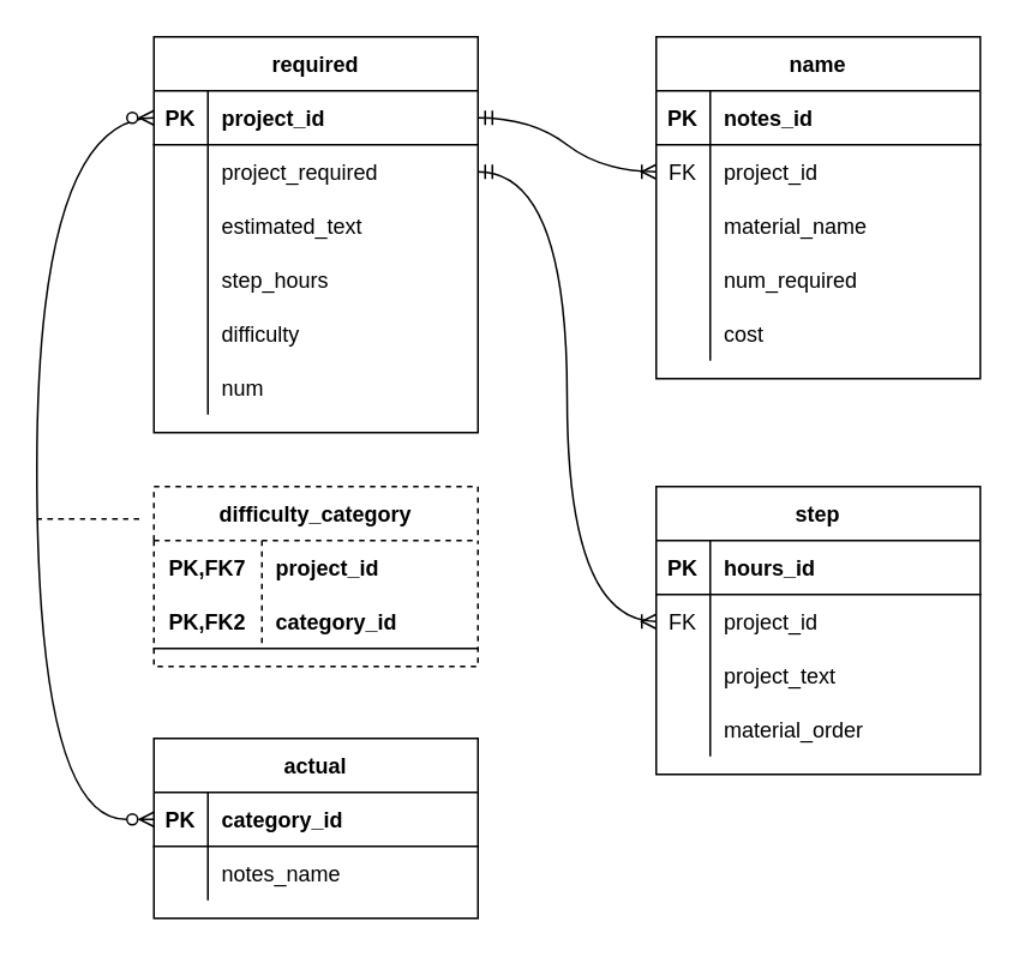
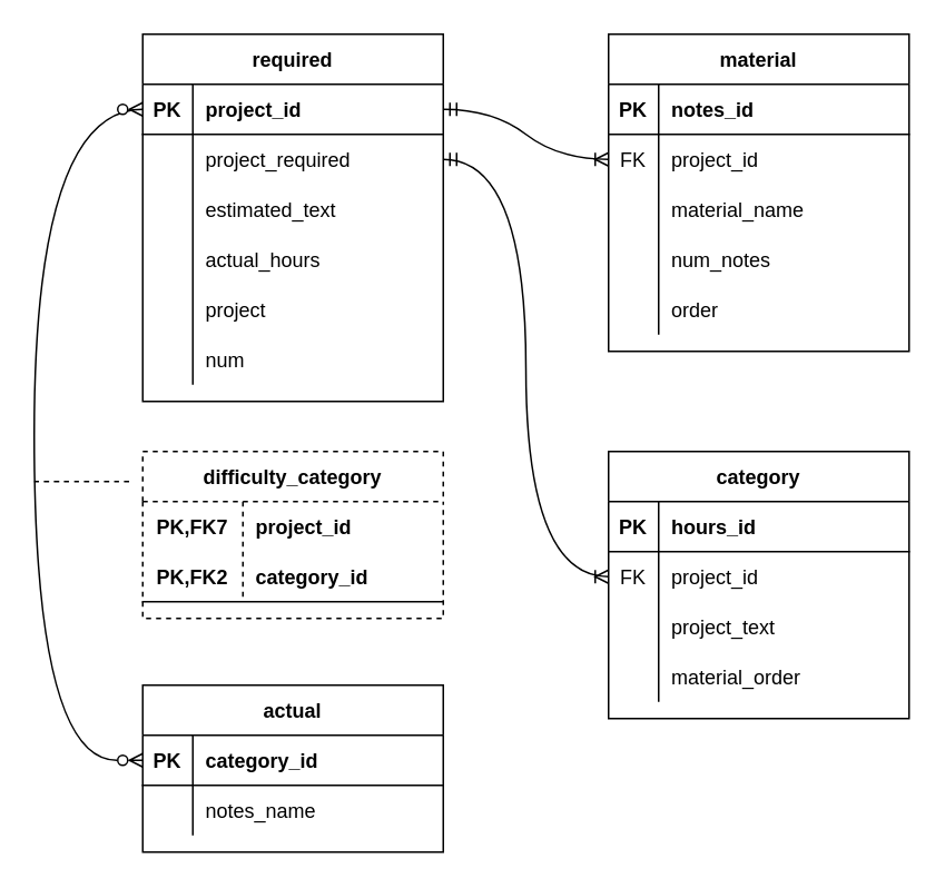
  <mxCell id="0" />
  <mxCell id="1" parent="0" />
  <mxCell id="2" value="required" style="shape=table;startSize=30;container=1;collapsible=1;childLayout=tableLayout;fixedRows=1;rowLines=0;fontStyle=1;align=center;resizeLast=1;" vertex="1" parent="1"><mxGeometry x="85" y="20" width="180" height="220" as="geometry" /></mxCell>
  <mxCell id="3" value="" style="shape=tableRow;horizontal=0;startSize=0;swimlaneHead=0;swimlaneBody=0;fillColor=none;collapsible=0;dropTarget=0;points=[[0,0.5],[1,0.5]];portConstraint=eastwest;top=0;left=0;right=0;bottom=1;" vertex="1" parent="2"><mxGeometry y="30" width="180" height="30" as="geometry" /></mxCell>
  <mxCell id="4" value="PK" style="shape=partialRectangle;connectable=0;fillColor=none;top=0;left=0;bottom=0;right=0;fontStyle=1;overflow=hidden;" vertex="1" parent="3"><mxGeometry width="30" height="30" as="geometry"><mxRectangle width="30" height="30" as="alternateBounds" /></mxGeometry></mxCell>
  <mxCell id="5" value="project_id" style="shape=partialRectangle;connectable=0;fillColor=none;top=0;left=0;bottom=0;right=0;align=left;spacingLeft=6;fontStyle=1;overflow=hidden;" vertex="1" parent="3"><mxGeometry x="30" width="150" height="30" as="geometry"><mxRectangle width="150" height="30" as="alternateBounds" /></mxGeometry></mxCell>
  <mxCell id="6" value="" style="shape=tableRow;horizontal=0;startSize=0;swimlaneHead=0;swimlaneBody=0;fillColor=none;collapsible=0;dropTarget=0;points=[[0,0.5],[1,0.5]];portConstraint=eastwest;top=0;left=0;right=0;bottom=0;" vertex="1" parent="2"><mxGeometry y="60" width="180" height="30" as="geometry" /></mxCell>
  <mxCell id="7" value="" style="shape=partialRectangle;connectable=0;fillColor=none;top=0;left=0;bottom=0;right=0;editable=1;overflow=hidden;" vertex="1" parent="6"><mxGeometry width="30" height="30" as="geometry"><mxRectangle width="30" height="30" as="alternateBounds" /></mxGeometry></mxCell>
  <mxCell id="8" value="project_required" style="shape=partialRectangle;connectable=0;fillColor=none;top=0;left=0;bottom=0;right=0;align=left;spacingLeft=6;overflow=hidden;" vertex="1" parent="6"><mxGeometry x="30" width="150" height="30" as="geometry"><mxRectangle width="150" height="30" as="alternateBounds" /></mxGeometry></mxCell>
  <mxCell id="9" value="" style="shape=tableRow;horizontal=0;startSize=0;swimlaneHead=0;swimlaneBody=0;fillColor=none;collapsible=0;dropTarget=0;points=[[0,0.5],[1,0.5]];portConstraint=eastwest;top=0;left=0;right=0;bottom=0;" vertex="1" parent="2"><mxGeometry y="90" width="180" height="30" as="geometry" /></mxCell>
  <mxCell id="10" value="" style="shape=partialRectangle;connectable=0;fillColor=none;top=0;left=0;bottom=0;right=0;editable=1;overflow=hidden;" vertex="1" parent="9"><mxGeometry width="30" height="30" as="geometry"><mxRectangle width="30" height="30" as="alternateBounds" /></mxGeometry></mxCell>
  <mxCell id="11" value="estimated_text" style="shape=partialRectangle;connectable=0;fillColor=none;top=0;left=0;bottom=0;right=0;align=left;spacingLeft=6;overflow=hidden;" vertex="1" parent="9"><mxGeometry x="30" width="150" height="30" as="geometry"><mxRectangle width="150" height="30" as="alternateBounds" /></mxGeometry></mxCell>
  <mxCell id="12" value="" style="shape=tableRow;horizontal=0;startSize=0;swimlaneHead=0;swimlaneBody=0;fillColor=none;collapsible=0;dropTarget=0;points=[[0,0.5],[1,0.5]];portConstraint=eastwest;top=0;left=0;right=0;bottom=0;" vertex="1" parent="2"><mxGeometry y="120" width="180" height="30" as="geometry" /></mxCell>
  <mxCell id="13" value="" style="shape=partialRectangle;connectable=0;fillColor=none;top=0;left=0;bottom=0;right=0;editable=1;overflow=hidden;" vertex="1" parent="12"><mxGeometry width="30" height="30" as="geometry"><mxRectangle width="30" height="30" as="alternateBounds" /></mxGeometry></mxCell>
- <mxCell id="14" value="step_hours" style="shape=partialRectangle;connectable=0;fillColor=none;top=0;left=0;bottom=0;right=0;align=left;spacingLeft=6;overflow=hidden;" vertex="1" parent="12"><mxGeometry x="30" width="150" height="30" as="geometry"><mxRectangle width="150" height="30" as="alternateBounds" /></mxGeometry></mxCell>
+ <mxCell id="14" value="actual_hours" style="shape=partialRectangle;connectable=0;fillColor=none;top=0;left=0;bottom=0;right=0;align=left;spacingLeft=6;overflow=hidden;" vertex="1" parent="12"><mxGeometry x="30" width="150" height="30" as="geometry"><mxRectangle width="150" height="30" as="alternateBounds" /></mxGeometry></mxCell>
  <mxCell id="15" style="shape=tableRow;horizontal=0;startSize=0;swimlaneHead=0;swimlaneBody=0;fillColor=none;collapsible=0;dropTarget=0;points=[[0,0.5],[1,0.5]];portConstraint=eastwest;top=0;left=0;right=0;bottom=0;" vertex="1" parent="2"><mxGeometry y="150" width="180" height="30" as="geometry" /></mxCell>
  <mxCell id="16" style="shape=partialRectangle;connectable=0;fillColor=none;top=0;left=0;bottom=0;right=0;editable=1;overflow=hidden;" vertex="1" parent="15"><mxGeometry width="30" height="30" as="geometry"><mxRectangle width="30" height="30" as="alternateBounds" /></mxGeometry></mxCell>
- <mxCell id="17" value="difficulty" style="shape=partialRectangle;connectable=0;fillColor=none;top=0;left=0;bottom=0;right=0;align=left;spacingLeft=6;overflow=hidden;" vertex="1" parent="15"><mxGeometry x="30" width="150" height="30" as="geometry"><mxRectangle width="150" height="30" as="alternateBounds" /></mxGeometry></mxCell>
+ <mxCell id="17" value="project" style="shape=partialRectangle;connectable=0;fillColor=none;top=0;left=0;bottom=0;right=0;align=left;spacingLeft=6;overflow=hidden;" vertex="1" parent="15"><mxGeometry x="30" width="150" height="30" as="geometry"><mxRectangle width="150" height="30" as="alternateBounds" /></mxGeometry></mxCell>
  <mxCell id="18" style="shape=tableRow;horizontal=0;startSize=0;swimlaneHead=0;swimlaneBody=0;fillColor=none;collapsible=0;dropTarget=0;points=[[0,0.5],[1,0.5]];portConstraint=eastwest;top=0;left=0;right=0;bottom=0;" vertex="1" parent="2"><mxGeometry y="180" width="180" height="30" as="geometry" /></mxCell>
  <mxCell id="19" style="shape=partialRectangle;connectable=0;fillColor=none;top=0;left=0;bottom=0;right=0;editable=1;overflow=hidden;" vertex="1" parent="18"><mxGeometry width="30" height="30" as="geometry"><mxRectangle width="30" height="30" as="alternateBounds" /></mxGeometry></mxCell>
  <mxCell id="20" value="num" style="shape=partialRectangle;connectable=0;fillColor=none;top=0;left=0;bottom=0;right=0;align=left;spacingLeft=6;overflow=hidden;" vertex="1" parent="18"><mxGeometry x="30" width="150" height="30" as="geometry"><mxRectangle width="150" height="30" as="alternateBounds" /></mxGeometry></mxCell>
- <mxCell id="21" value="name" style="shape=table;startSize=30;container=1;collapsible=1;childLayout=tableLayout;fixedRows=1;rowLines=0;fontStyle=1;align=center;resizeLast=1;" vertex="1" parent="1"><mxGeometry x="364" y="20" width="180" height="190" as="geometry" /></mxCell>
+ <mxCell id="21" value="material" style="shape=table;startSize=30;container=1;collapsible=1;childLayout=tableLayout;fixedRows=1;rowLines=0;fontStyle=1;align=center;resizeLast=1;" vertex="1" parent="1"><mxGeometry x="364" y="20" width="180" height="190" as="geometry" /></mxCell>
  <mxCell id="22" value="" style="shape=tableRow;horizontal=0;startSize=0;swimlaneHead=0;swimlaneBody=0;fillColor=none;collapsible=0;dropTarget=0;points=[[0,0.5],[1,0.5]];portConstraint=eastwest;top=0;left=0;right=0;bottom=1;" vertex="1" parent="21"><mxGeometry y="30" width="180" height="30" as="geometry" /></mxCell>
  <mxCell id="23" value="PK" style="shape=partialRectangle;connectable=0;fillColor=none;top=0;left=0;bottom=0;right=0;fontStyle=1;overflow=hidden;" vertex="1" parent="22"><mxGeometry width="30" height="30" as="geometry"><mxRectangle width="30" height="30" as="alternateBounds" /></mxGeometry></mxCell>
  <mxCell id="24" value="notes_id" style="shape=partialRectangle;connectable=0;fillColor=none;top=0;left=0;bottom=0;right=0;align=left;spacingLeft=6;fontStyle=1;overflow=hidden;" vertex="1" parent="22"><mxGeometry x="30" width="150" height="30" as="geometry"><mxRectangle width="150" height="30" as="alternateBounds" /></mxGeometry></mxCell>
  <mxCell id="25" value="" style="shape=tableRow;horizontal=0;startSize=0;swimlaneHead=0;swimlaneBody=0;fillColor=none;collapsible=0;dropTarget=0;points=[[0,0.5],[1,0.5]];portConstraint=eastwest;top=0;left=0;right=0;bottom=0;" vertex="1" parent="21"><mxGeometry y="60" width="180" height="30" as="geometry" /></mxCell>
  <mxCell id="26" value="FK" style="shape=partialRectangle;connectable=0;fillColor=none;top=0;left=0;bottom=0;right=0;editable=1;overflow=hidden;" vertex="1" parent="25"><mxGeometry width="30" height="30" as="geometry"><mxRectangle width="30" height="30" as="alternateBounds" /></mxGeometry></mxCell>
  <mxCell id="27" value="project_id" style="shape=partialRectangle;connectable=0;fillColor=none;top=0;left=0;bottom=0;right=0;align=left;spacingLeft=6;overflow=hidden;" vertex="1" parent="25"><mxGeometry x="30" width="150" height="30" as="geometry"><mxRectangle width="150" height="30" as="alternateBounds" /></mxGeometry></mxCell>
  <mxCell id="28" value="" style="shape=tableRow;horizontal=0;startSize=0;swimlaneHead=0;swimlaneBody=0;fillColor=none;collapsible=0;dropTarget=0;points=[[0,0.5],[1,0.5]];portConstraint=eastwest;top=0;left=0;right=0;bottom=0;" vertex="1" parent="21"><mxGeometry y="90" width="180" height="30" as="geometry" /></mxCell>
  <mxCell id="29" value="" style="shape=partialRectangle;connectable=0;fillColor=none;top=0;left=0;bottom=0;right=0;editable=1;overflow=hidden;" vertex="1" parent="28"><mxGeometry width="30" height="30" as="geometry"><mxRectangle width="30" height="30" as="alternateBounds" /></mxGeometry></mxCell>
  <mxCell id="30" value="material_name" style="shape=partialRectangle;connectable=0;fillColor=none;top=0;left=0;bottom=0;right=0;align=left;spacingLeft=6;overflow=hidden;" vertex="1" parent="28"><mxGeometry x="30" width="150" height="30" as="geometry"><mxRectangle width="150" height="30" as="alternateBounds" /></mxGeometry></mxCell>
  <mxCell id="31" value="" style="shape=tableRow;horizontal=0;startSize=0;swimlaneHead=0;swimlaneBody=0;fillColor=none;collapsible=0;dropTarget=0;points=[[0,0.5],[1,0.5]];portConstraint=eastwest;top=0;left=0;right=0;bottom=0;" vertex="1" parent="21"><mxGeometry y="120" width="180" height="30" as="geometry" /></mxCell>
  <mxCell id="32" value="" style="shape=partialRectangle;connectable=0;fillColor=none;top=0;left=0;bottom=0;right=0;editable=1;overflow=hidden;" vertex="1" parent="31"><mxGeometry width="30" height="30" as="geometry"><mxRectangle width="30" height="30" as="alternateBounds" /></mxGeometry></mxCell>
- <mxCell id="33" value="num_required" style="shape=partialRectangle;connectable=0;fillColor=none;top=0;left=0;bottom=0;right=0;align=left;spacingLeft=6;overflow=hidden;" vertex="1" parent="31"><mxGeometry x="30" width="150" height="30" as="geometry"><mxRectangle width="150" height="30" as="alternateBounds" /></mxGeometry></mxCell>
+ <mxCell id="33" value="num_notes" style="shape=partialRectangle;connectable=0;fillColor=none;top=0;left=0;bottom=0;right=0;align=left;spacingLeft=6;overflow=hidden;" vertex="1" parent="31"><mxGeometry x="30" width="150" height="30" as="geometry"><mxRectangle width="150" height="30" as="alternateBounds" /></mxGeometry></mxCell>
  <mxCell id="34" style="shape=tableRow;horizontal=0;startSize=0;swimlaneHead=0;swimlaneBody=0;fillColor=none;collapsible=0;dropTarget=0;points=[[0,0.5],[1,0.5]];portConstraint=eastwest;top=0;left=0;right=0;bottom=0;" vertex="1" parent="21"><mxGeometry y="150" width="180" height="30" as="geometry" /></mxCell>
  <mxCell id="35" style="shape=partialRectangle;connectable=0;fillColor=none;top=0;left=0;bottom=0;right=0;editable=1;overflow=hidden;" vertex="1" parent="34"><mxGeometry width="30" height="30" as="geometry"><mxRectangle width="30" height="30" as="alternateBounds" /></mxGeometry></mxCell>
- <mxCell id="36" value="cost" style="shape=partialRectangle;connectable=0;fillColor=none;top=0;left=0;bottom=0;right=0;align=left;spacingLeft=6;overflow=hidden;" vertex="1" parent="34"><mxGeometry x="30" width="150" height="30" as="geometry"><mxRectangle width="150" height="30" as="alternateBounds" /></mxGeometry></mxCell>
- <mxCell id="37" value="step" style="shape=table;startSize=30;container=1;collapsible=1;childLayout=tableLayout;fixedRows=1;rowLines=0;fontStyle=1;align=center;resizeLast=1;" vertex="1" parent="1"><mxGeometry x="364" y="270" width="180" height="160" as="geometry" /></mxCell>
+ <mxCell id="36" value="order" style="shape=partialRectangle;connectable=0;fillColor=none;top=0;left=0;bottom=0;right=0;align=left;spacingLeft=6;overflow=hidden;" vertex="1" parent="34"><mxGeometry x="30" width="150" height="30" as="geometry"><mxRectangle width="150" height="30" as="alternateBounds" /></mxGeometry></mxCell>
+ <mxCell id="37" value="category" style="shape=table;startSize=30;container=1;collapsible=1;childLayout=tableLayout;fixedRows=1;rowLines=0;fontStyle=1;align=center;resizeLast=1;" vertex="1" parent="1"><mxGeometry x="364" y="270" width="180" height="160" as="geometry" /></mxCell>
  <mxCell id="38" value="" style="shape=tableRow;horizontal=0;startSize=0;swimlaneHead=0;swimlaneBody=0;fillColor=none;collapsible=0;dropTarget=0;points=[[0,0.5],[1,0.5]];portConstraint=eastwest;top=0;left=0;right=0;bottom=1;" vertex="1" parent="37"><mxGeometry y="30" width="180" height="30" as="geometry" /></mxCell>
  <mxCell id="39" value="PK" style="shape=partialRectangle;connectable=0;fillColor=none;top=0;left=0;bottom=0;right=0;fontStyle=1;overflow=hidden;" vertex="1" parent="38"><mxGeometry width="30" height="30" as="geometry"><mxRectangle width="30" height="30" as="alternateBounds" /></mxGeometry></mxCell>
  <mxCell id="40" value="hours_id" style="shape=partialRectangle;connectable=0;fillColor=none;top=0;left=0;bottom=0;right=0;align=left;spacingLeft=6;fontStyle=1;overflow=hidden;" vertex="1" parent="38"><mxGeometry x="30" width="150" height="30" as="geometry"><mxRectangle width="150" height="30" as="alternateBounds" /></mxGeometry></mxCell>
  <mxCell id="41" value="" style="shape=tableRow;horizontal=0;startSize=0;swimlaneHead=0;swimlaneBody=0;fillColor=none;collapsible=0;dropTarget=0;points=[[0,0.5],[1,0.5]];portConstraint=eastwest;top=0;left=0;right=0;bottom=0;" vertex="1" parent="37"><mxGeometry y="60" width="180" height="30" as="geometry" /></mxCell>
  <mxCell id="42" value="FK" style="shape=partialRectangle;connectable=0;fillColor=none;top=0;left=0;bottom=0;right=0;editable=1;overflow=hidden;" vertex="1" parent="41"><mxGeometry width="30" height="30" as="geometry"><mxRectangle width="30" height="30" as="alternateBounds" /></mxGeometry></mxCell>
  <mxCell id="43" value="project_id" style="shape=partialRectangle;connectable=0;fillColor=none;top=0;left=0;bottom=0;right=0;align=left;spacingLeft=6;overflow=hidden;" vertex="1" parent="41"><mxGeometry x="30" width="150" height="30" as="geometry"><mxRectangle width="150" height="30" as="alternateBounds" /></mxGeometry></mxCell>
  <mxCell id="44" value="" style="shape=tableRow;horizontal=0;startSize=0;swimlaneHead=0;swimlaneBody=0;fillColor=none;collapsible=0;dropTarget=0;points=[[0,0.5],[1,0.5]];portConstraint=eastwest;top=0;left=0;right=0;bottom=0;" vertex="1" parent="37"><mxGeometry y="90" width="180" height="30" as="geometry" /></mxCell>
  <mxCell id="45" value="" style="shape=partialRectangle;connectable=0;fillColor=none;top=0;left=0;bottom=0;right=0;editable=1;overflow=hidden;" vertex="1" parent="44"><mxGeometry width="30" height="30" as="geometry"><mxRectangle width="30" height="30" as="alternateBounds" /></mxGeometry></mxCell>
  <mxCell id="46" value="project_text" style="shape=partialRectangle;connectable=0;fillColor=none;top=0;left=0;bottom=0;right=0;align=left;spacingLeft=6;overflow=hidden;" vertex="1" parent="44"><mxGeometry x="30" width="150" height="30" as="geometry"><mxRectangle width="150" height="30" as="alternateBounds" /></mxGeometry></mxCell>
  <mxCell id="47" value="" style="shape=tableRow;horizontal=0;startSize=0;swimlaneHead=0;swimlaneBody=0;fillColor=none;collapsible=0;dropTarget=0;points=[[0,0.5],[1,0.5]];portConstraint=eastwest;top=0;left=0;right=0;bottom=0;" vertex="1" parent="37"><mxGeometry y="120" width="180" height="30" as="geometry" /></mxCell>
  <mxCell id="48" value="" style="shape=partialRectangle;connectable=0;fillColor=none;top=0;left=0;bottom=0;right=0;editable=1;overflow=hidden;" vertex="1" parent="47"><mxGeometry width="30" height="30" as="geometry"><mxRectangle width="30" height="30" as="alternateBounds" /></mxGeometry></mxCell>
  <mxCell id="49" value="material_order" style="shape=partialRectangle;connectable=0;fillColor=none;top=0;left=0;bottom=0;right=0;align=left;spacingLeft=6;overflow=hidden;" vertex="1" parent="47"><mxGeometry x="30" width="150" height="30" as="geometry"><mxRectangle width="150" height="30" as="alternateBounds" /></mxGeometry></mxCell>
  <mxCell id="50" value="actual" style="shape=table;startSize=30;container=1;collapsible=1;childLayout=tableLayout;fixedRows=1;rowLines=0;fontStyle=1;align=center;resizeLast=1;" vertex="1" parent="1"><mxGeometry x="85" y="410" width="180" height="100" as="geometry" /></mxCell>
  <mxCell id="51" value="" style="shape=tableRow;horizontal=0;startSize=0;swimlaneHead=0;swimlaneBody=0;fillColor=none;collapsible=0;dropTarget=0;points=[[0,0.5],[1,0.5]];portConstraint=eastwest;top=0;left=0;right=0;bottom=1;" vertex="1" parent="50"><mxGeometry y="30" width="180" height="30" as="geometry" /></mxCell>
  <mxCell id="52" value="PK" style="shape=partialRectangle;connectable=0;fillColor=none;top=0;left=0;bottom=0;right=0;fontStyle=1;overflow=hidden;" vertex="1" parent="51"><mxGeometry width="30" height="30" as="geometry"><mxRectangle width="30" height="30" as="alternateBounds" /></mxGeometry></mxCell>
  <mxCell id="53" value="category_id" style="shape=partialRectangle;connectable=0;fillColor=none;top=0;left=0;bottom=0;right=0;align=left;spacingLeft=6;fontStyle=1;overflow=hidden;" vertex="1" parent="51"><mxGeometry x="30" width="150" height="30" as="geometry"><mxRectangle width="150" height="30" as="alternateBounds" /></mxGeometry></mxCell>
  <mxCell id="54" value="" style="shape=tableRow;horizontal=0;startSize=0;swimlaneHead=0;swimlaneBody=0;fillColor=none;collapsible=0;dropTarget=0;points=[[0,0.5],[1,0.5]];portConstraint=eastwest;top=0;left=0;right=0;bottom=0;" vertex="1" parent="50"><mxGeometry y="60" width="180" height="30" as="geometry" /></mxCell>
  <mxCell id="55" value="" style="shape=partialRectangle;connectable=0;fillColor=none;top=0;left=0;bottom=0;right=0;editable=1;overflow=hidden;" vertex="1" parent="54"><mxGeometry width="30" height="30" as="geometry"><mxRectangle width="30" height="30" as="alternateBounds" /></mxGeometry></mxCell>
  <mxCell id="56" value="notes_name" style="shape=partialRectangle;connectable=0;fillColor=none;top=0;left=0;bottom=0;right=0;align=left;spacingLeft=6;overflow=hidden;" vertex="1" parent="54"><mxGeometry x="30" width="150" height="30" as="geometry"><mxRectangle width="150" height="30" as="alternateBounds" /></mxGeometry></mxCell>
  <mxCell id="57" value="difficulty_category" style="shape=table;startSize=30;container=1;collapsible=1;childLayout=tableLayout;fixedRows=1;rowLines=0;fontStyle=1;align=center;resizeLast=1;dashed=1;" vertex="1" parent="1"><mxGeometry x="85" y="270" width="180" height="100" as="geometry" /></mxCell>
  <mxCell id="58" value="" style="shape=tableRow;horizontal=0;startSize=0;swimlaneHead=0;swimlaneBody=0;fillColor=none;collapsible=0;dropTarget=0;points=[[0,0.5],[1,0.5]];portConstraint=eastwest;top=0;left=0;right=0;bottom=0;" vertex="1" parent="57"><mxGeometry y="30" width="180" height="30" as="geometry" /></mxCell>
  <mxCell id="59" value="PK,FK7" style="shape=partialRectangle;connectable=0;fillColor=none;top=0;left=0;bottom=0;right=0;fontStyle=1;overflow=hidden;" vertex="1" parent="58"><mxGeometry width="60" height="30" as="geometry"><mxRectangle width="60" height="30" as="alternateBounds" /></mxGeometry></mxCell>
  <mxCell id="60" value="project_id" style="shape=partialRectangle;connectable=0;fillColor=none;top=0;left=0;bottom=0;right=0;align=left;spacingLeft=6;fontStyle=1;overflow=hidden;strokeColor=default;" vertex="1" parent="58"><mxGeometry x="60" width="120" height="30" as="geometry"><mxRectangle width="120" height="30" as="alternateBounds" /></mxGeometry></mxCell>
  <mxCell id="61" value="" style="shape=tableRow;horizontal=0;startSize=0;swimlaneHead=0;swimlaneBody=0;fillColor=none;collapsible=0;dropTarget=0;points=[[0,0.5],[1,0.5]];portConstraint=eastwest;top=0;left=0;right=0;bottom=1;" vertex="1" parent="57"><mxGeometry y="60" width="180" height="30" as="geometry" /></mxCell>
  <mxCell id="62" value="PK,FK2" style="shape=partialRectangle;connectable=0;fillColor=none;top=0;left=0;bottom=0;right=0;fontStyle=1;overflow=hidden;" vertex="1" parent="61"><mxGeometry width="60" height="30" as="geometry"><mxRectangle width="60" height="30" as="alternateBounds" /></mxGeometry></mxCell>
  <mxCell id="63" value="category_id" style="shape=partialRectangle;connectable=0;fillColor=none;top=0;left=0;bottom=0;right=0;align=left;spacingLeft=6;fontStyle=1;overflow=hidden;" vertex="1" parent="61"><mxGeometry x="60" width="120" height="30" as="geometry"><mxRectangle width="120" height="30" as="alternateBounds" /></mxGeometry></mxCell>
  <mxCell id="64" value="" style="fontSize=12;html=1;endArrow=ERzeroToMany;endFill=1;rounded=0;entryX=0;entryY=0.5;entryDx=0;entryDy=0;startArrow=ERzeroToMany;startFill=0;exitX=0;exitY=0.5;exitDx=0;exitDy=0;edgeStyle=orthogonalEdgeStyle;curved=1;" edge="1" parent="1" source="51" target="3"><mxGeometry width="100" height="100" relative="1" as="geometry"><mxPoint x="-60" y="750" as="sourcePoint" /><mxPoint x="60" y="140" as="targetPoint" /><Array as="points"><mxPoint x="20" y="455" /><mxPoint x="20" y="65" /></Array></mxGeometry></mxCell>
  <mxCell id="65" value="" style="endArrow=none;html=1;rounded=0;curved=1;dashed=1;entryX=-0.028;entryY=0.18;entryDx=0;entryDy=0;entryPerimeter=0;" edge="1" parent="1" target="57"><mxGeometry relative="1" as="geometry"><mxPoint x="20" y="288" as="sourcePoint" /><mxPoint x="60" y="370" as="targetPoint" /></mxGeometry></mxCell>
  <mxCell id="66" value="" style="edgeStyle=entityRelationEdgeStyle;fontSize=12;html=1;endArrow=ERoneToMany;rounded=0;curved=1;exitX=1;exitY=0.5;exitDx=0;exitDy=0;startArrow=ERmandOne;startFill=0;" edge="1" parent="1" source="3" target="25"><mxGeometry width="100" height="100" relative="1" as="geometry"><mxPoint x="270" y="190" as="sourcePoint" /><mxPoint x="370" y="90" as="targetPoint" /></mxGeometry></mxCell>
  <mxCell id="67" value="" style="fontSize=12;html=1;endArrow=ERoneToMany;rounded=0;entryX=0;entryY=0.5;entryDx=0;entryDy=0;exitX=1;exitY=0.5;exitDx=0;exitDy=0;startArrow=ERmandOne;startFill=0;edgeStyle=orthogonalEdgeStyle;curved=1;" edge="1" parent="1" source="6" target="41"><mxGeometry width="100" height="100" relative="1" as="geometry"><mxPoint x="260" y="210" as="sourcePoint" /><mxPoint x="360" y="110" as="targetPoint" /></mxGeometry></mxCell>
